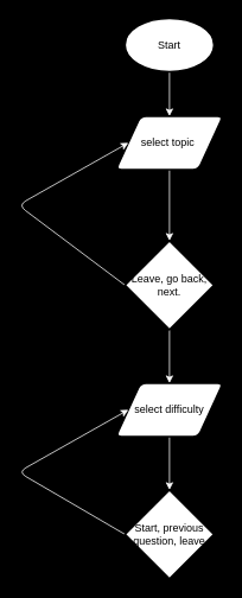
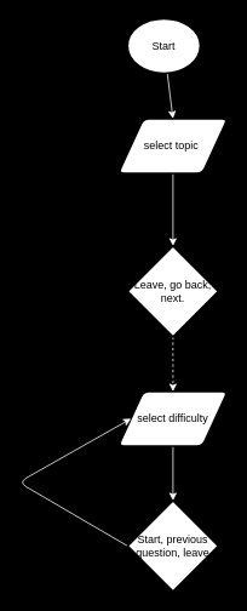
  <mxCell id="0" />
  <mxCell id="1" parent="0" />
  <mxCell id="2" value="" style="edgeStyle=none;html=1;strokeColor=#FFFFFF;" parent="1" source="3" edge="1"><mxGeometry relative="1" as="geometry"><mxPoint x="190" y="130" as="targetPoint" /></mxGeometry></mxCell>
- <mxCell id="3" value="Start" style="strokeWidth=2;html=1;shape=mxgraph.flowchart.start_1;whiteSpace=wrap;" parent="1" vertex="1"><mxGeometry x="140" y="20" width="100" height="60" as="geometry" /></mxCell>
+ <mxCell id="3" value="Start" style="strokeWidth=2;html=1;shape=mxgraph.flowchart.start_1;whiteSpace=wrap;" parent="1" vertex="1"><mxGeometry x="140" y="20" width="80" height="60" as="geometry" /></mxCell>
  <mxCell id="4" value="" style="edgeStyle=none;html=1;strokeColor=#FFFFFF;" parent="1" source="5" edge="1"><mxGeometry relative="1" as="geometry"><mxPoint x="190" y="270" as="targetPoint" /></mxGeometry></mxCell>
  <mxCell id="5" value="select topic&amp;nbsp;" style="shape=parallelogram;html=1;strokeWidth=2;perimeter=parallelogramPerimeter;whiteSpace=wrap;rounded=1;arcSize=12;size=0.23;" parent="1" vertex="1"><mxGeometry x="130" y="130" width="120" height="60" as="geometry" /></mxCell>
  <mxCell id="6" style="edgeStyle=none;html=1;exitX=0.5;exitY=1;exitDx=0;exitDy=0;entryX=0.5;entryY=0;entryDx=0;entryDy=0;entryPerimeter=0;fontColor=#FFFFFF;strokeColor=#FFFFFF;" parent="1" source="7" target="9" edge="1"><mxGeometry relative="1" as="geometry" /></mxCell>
  <mxCell id="7" value="select difficulty" style="shape=parallelogram;html=1;strokeWidth=2;perimeter=parallelogramPerimeter;whiteSpace=wrap;rounded=1;arcSize=12;size=0.23;" parent="1" vertex="1"><mxGeometry x="130" y="430" width="120" height="60" as="geometry" /></mxCell>
  <mxCell id="8" style="edgeStyle=none;html=1;exitX=0;exitY=0.5;exitDx=0;exitDy=0;exitPerimeter=0;entryX=0;entryY=0.5;entryDx=0;entryDy=0;fontColor=#FFFFFF;strokeColor=#FFFFFF;" parent="1" source="9" target="7" edge="1"><mxGeometry relative="1" as="geometry"><Array as="points"><mxPoint x="20" y="530" /></Array></mxGeometry></mxCell>
  <mxCell id="9" value="Start, previous question, leave" style="strokeWidth=2;html=1;shape=mxgraph.flowchart.decision;whiteSpace=wrap;" parent="1" vertex="1"><mxGeometry x="140" y="550" width="100" height="100" as="geometry" /></mxCell>
  <mxCell id="10" style="edgeStyle=none;html=1;entryX=0;entryY=1;entryDx=0;entryDy=0;strokeColor=#FFFFFF;" parent="1" target="5" edge="1"><mxGeometry relative="1" as="geometry"><mxPoint x="130" y="190" as="sourcePoint" /></mxGeometry></mxCell>
- <mxCell id="11" style="edgeStyle=none;html=1;exitX=0.5;exitY=1;exitDx=0;exitDy=0;exitPerimeter=0;entryX=0.5;entryY=0;entryDx=0;entryDy=0;strokeColor=#FFFFFF;" parent="1" source="13" target="7" edge="1"><mxGeometry relative="1" as="geometry" /></mxCell>
- <mxCell id="12" style="edgeStyle=none;html=1;exitX=0;exitY=0.5;exitDx=0;exitDy=0;exitPerimeter=0;entryX=0;entryY=0.5;entryDx=0;entryDy=0;strokeColor=#FFFFFF;" parent="1" source="13" target="5" edge="1"><mxGeometry relative="1" as="geometry"><Array as="points"><mxPoint x="20" y="230" /></Array></mxGeometry></mxCell>
+ <mxCell id="11" style="edgeStyle=none;html=1;exitX=0.5;exitY=1;exitDx=0;exitDy=0;exitPerimeter=0;entryX=0.5;entryY=0;entryDx=0;entryDy=0;strokeColor=#FFFFFF;dashed=1;" parent="1" source="13" target="7" edge="1"><mxGeometry relative="1" as="geometry" /></mxCell>
  <mxCell id="13" value="Leave, go back, next." style="strokeWidth=2;html=1;shape=mxgraph.flowchart.decision;whiteSpace=wrap;" parent="1" vertex="1"><mxGeometry x="140" y="270" width="100" height="100" as="geometry" /></mxCell>
